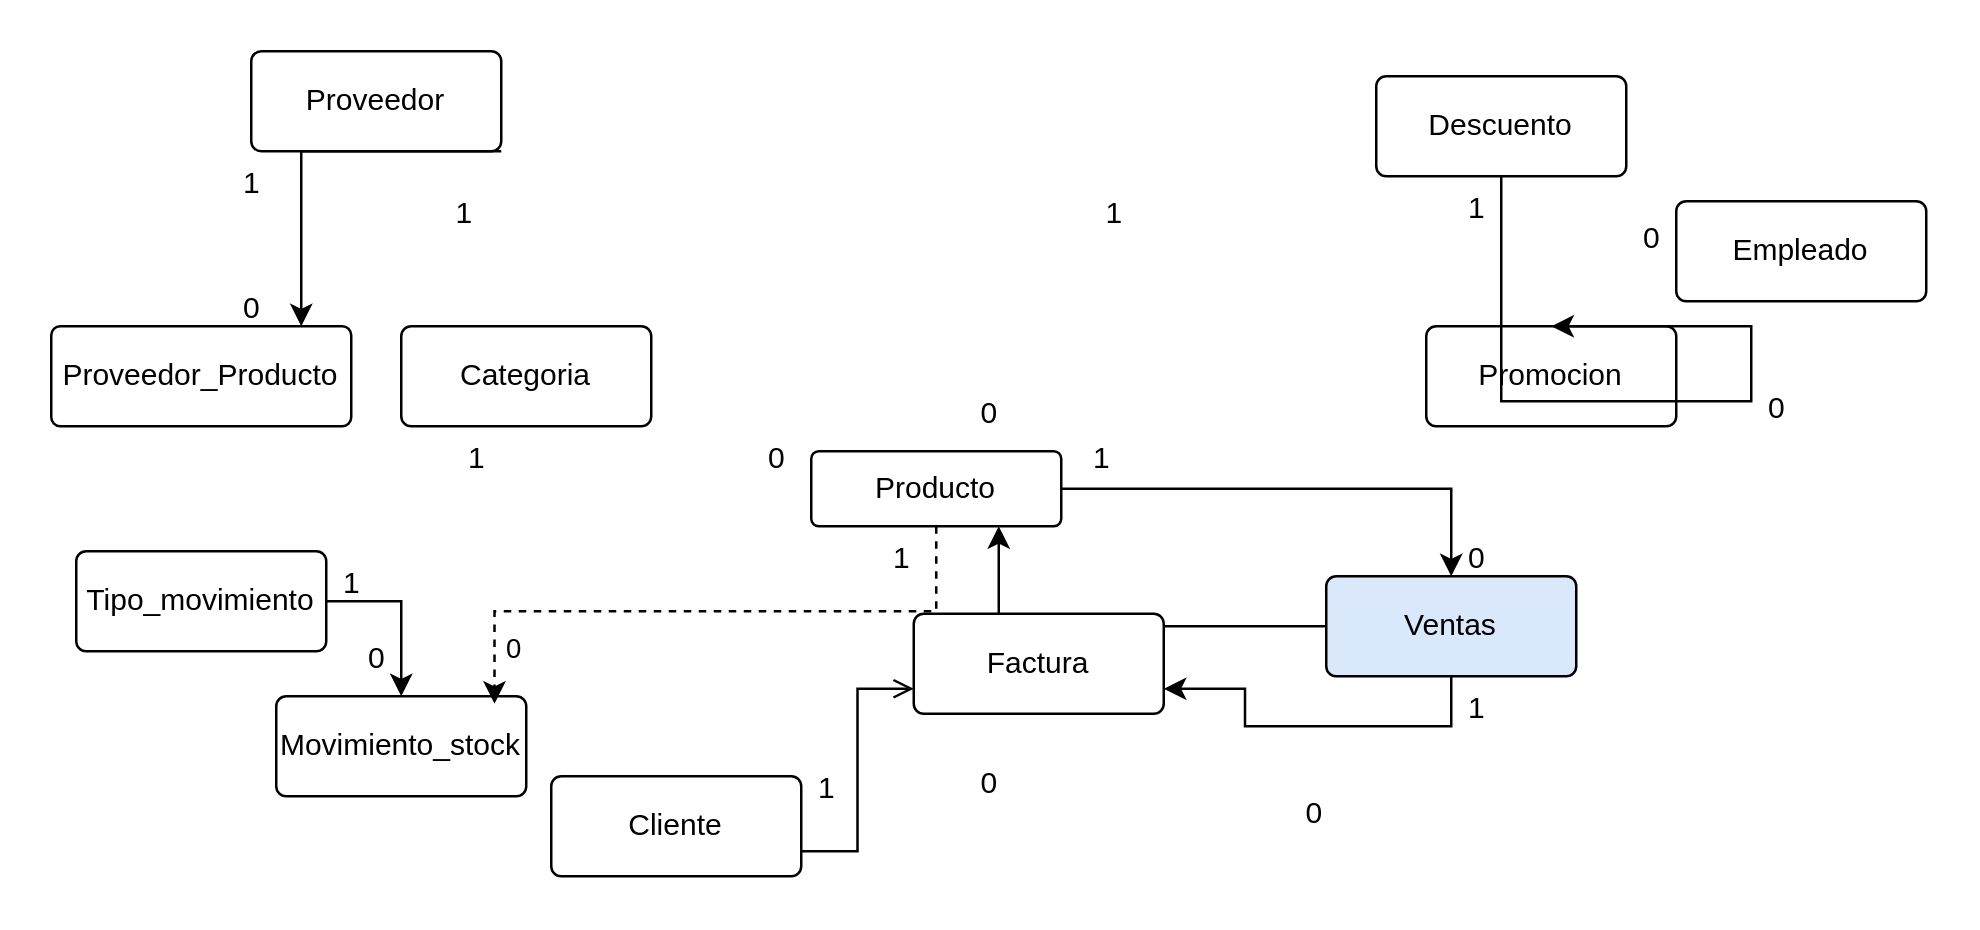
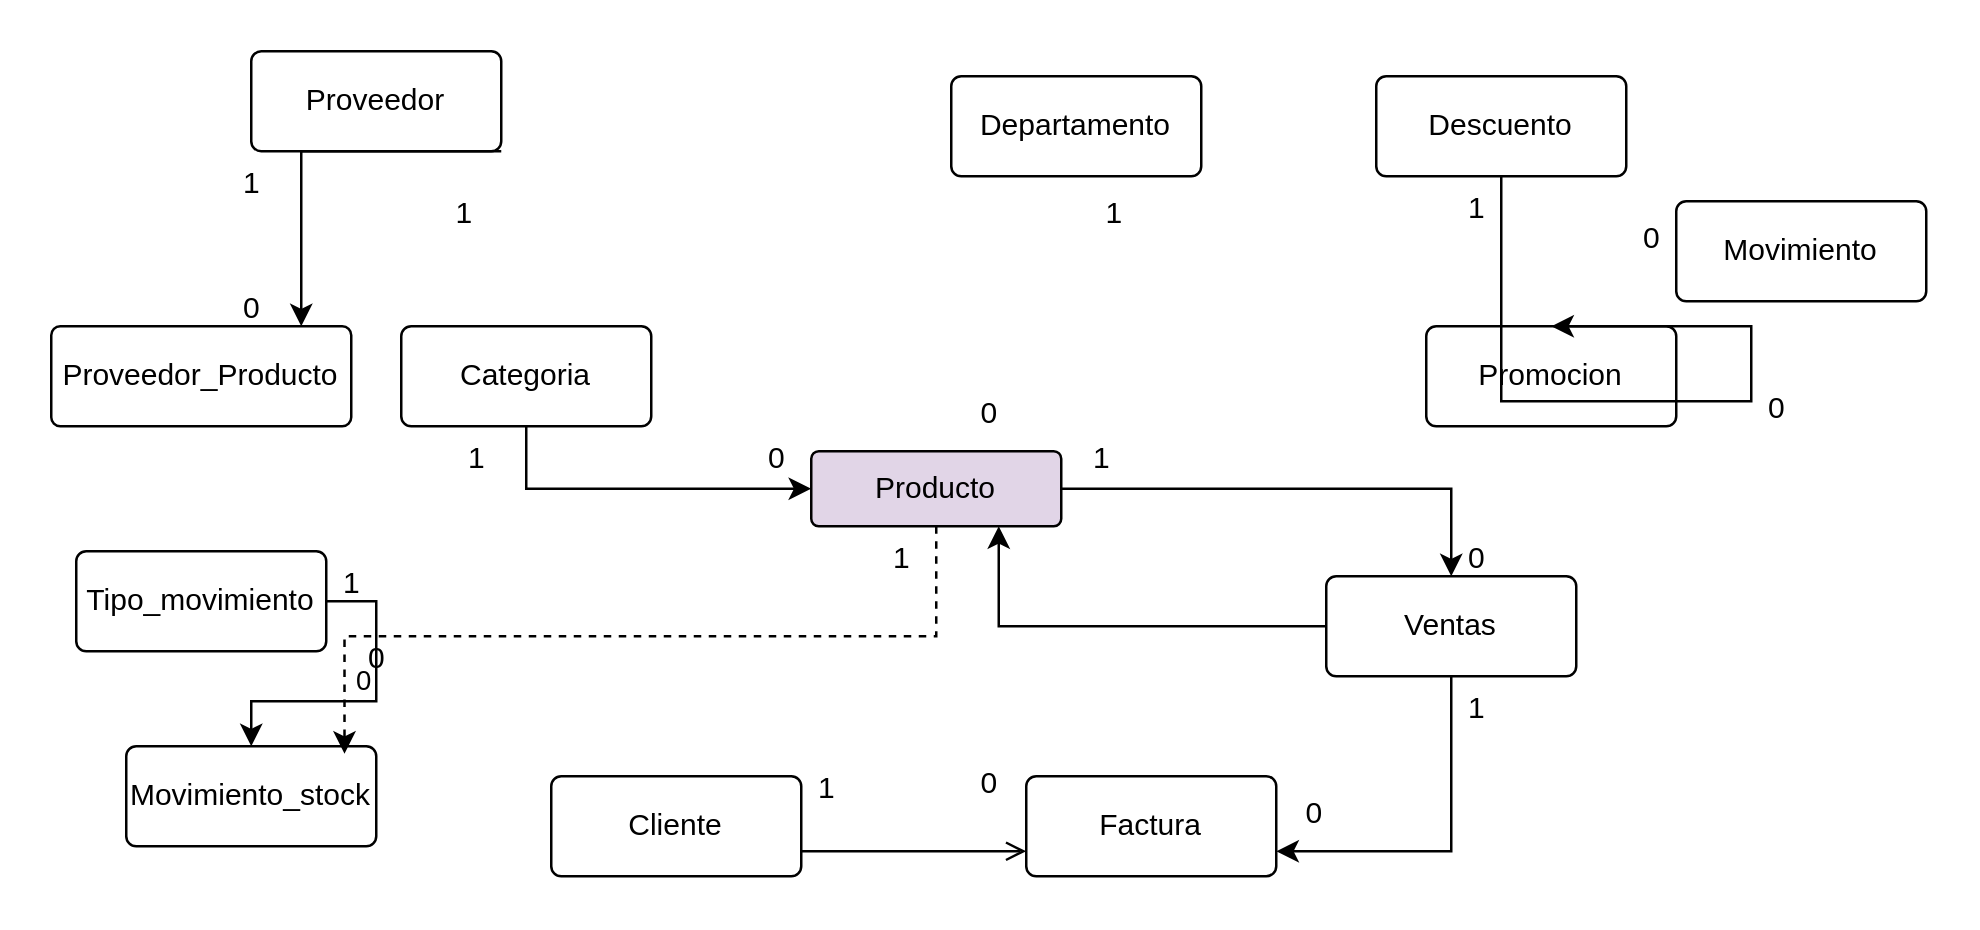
  <mxCell id="0" />
  <mxCell id="1" parent="0" />
  <mxCell id="2" style="edgeStyle=orthogonalEdgeStyle;rounded=0;orthogonalLoop=1;jettySize=auto;html=1;exitX=1;exitY=0.75;exitDx=0;exitDy=0;entryX=0;entryY=0.75;entryDx=0;entryDy=0;endArrow=open;" edge="1" parent="1" source="3" target="22"><mxGeometry relative="1" as="geometry" /></mxCell>
  <mxCell id="3" value="Cliente" style="rounded=1;arcSize=10;whiteSpace=wrap;html=1;align=center;" vertex="1" parent="1"><mxGeometry x="220" y="310" width="100" height="40" as="geometry" /></mxCell>
- <mxCell id="4" value="Movimiento_stock" style="rounded=1;arcSize=10;whiteSpace=wrap;html=1;align=center;" vertex="1" parent="1"><mxGeometry x="110" y="278" width="100" height="40" as="geometry" /></mxCell>
+ <mxCell id="4" value="Movimiento_stock" style="rounded=1;arcSize=10;whiteSpace=wrap;html=1;align=center;" vertex="1" parent="1"><mxGeometry x="50" y="298" width="100" height="40" as="geometry" /></mxCell>
  <mxCell id="5" value="Proveedor_Producto" style="rounded=1;arcSize=9;whiteSpace=wrap;html=1;align=center;" vertex="1" parent="1"><mxGeometry x="20" y="130" width="120" height="40" as="geometry" /></mxCell>
  <mxCell id="6" style="edgeStyle=orthogonalEdgeStyle;rounded=0;orthogonalLoop=1;jettySize=auto;html=1;exitX=1;exitY=0.5;exitDx=0;exitDy=0;entryX=0.5;entryY=0;entryDx=0;entryDy=0;" edge="1" parent="1" source="7" target="4"><mxGeometry relative="1" as="geometry" /></mxCell>
  <mxCell id="7" value="Tipo_movimiento" style="rounded=1;arcSize=10;whiteSpace=wrap;html=1;align=center;" vertex="1" parent="1"><mxGeometry x="30" y="220" width="100" height="40" as="geometry" /></mxCell>
+ <mxCell id="8" value="Departamento" style="rounded=1;arcSize=10;whiteSpace=wrap;html=1;align=center;" vertex="1" parent="1"><mxGeometry x="380" y="30" width="100" height="40" as="geometry" /></mxCell>
+ <mxCell id="9" style="edgeStyle=orthogonalEdgeStyle;rounded=0;orthogonalLoop=1;jettySize=auto;html=1;exitX=0.5;exitY=1;exitDx=0;exitDy=0;entryX=0;entryY=0.5;entryDx=0;entryDy=0;" edge="1" parent="1" source="10" target="21"><mxGeometry relative="1" as="geometry" /></mxCell>
  <mxCell id="10" value="Categoria" style="rounded=1;arcSize=10;whiteSpace=wrap;html=1;align=center;" vertex="1" parent="1"><mxGeometry x="160" y="130" width="100" height="40" as="geometry" /></mxCell>
  <mxCell id="11" style="edgeStyle=orthogonalEdgeStyle;rounded=0;orthogonalLoop=1;jettySize=auto;html=1;exitX=1;exitY=1;exitDx=0;exitDy=0;" edge="1" parent="1" source="12"><mxGeometry relative="1" as="geometry"><mxPoint x="120" y="130" as="targetPoint" /><Array as="points"><mxPoint x="120" y="60" /><mxPoint x="120" y="130" /></Array></mxGeometry></mxCell>
  <mxCell id="12" value="Proveedor" style="rounded=1;arcSize=10;whiteSpace=wrap;html=1;align=center;" vertex="1" parent="1"><mxGeometry x="100" y="20" width="100" height="40" as="geometry" /></mxCell>
  <mxCell id="13" style="edgeStyle=orthogonalEdgeStyle;rounded=0;orthogonalLoop=1;jettySize=auto;html=1;exitX=0.5;exitY=1;exitDx=0;exitDy=0;entryX=1;entryY=0.75;entryDx=0;entryDy=0;" edge="1" parent="1" source="15" target="22"><mxGeometry relative="1" as="geometry" /></mxCell>
  <mxCell id="14" style="edgeStyle=orthogonalEdgeStyle;rounded=0;orthogonalLoop=1;jettySize=auto;html=1;exitX=0;exitY=0.5;exitDx=0;exitDy=0;entryX=0.75;entryY=1;entryDx=0;entryDy=0;" edge="1" parent="1" source="15" target="21"><mxGeometry relative="1" as="geometry" /></mxCell>
- <mxCell id="15" value="Ventas" style="rounded=1;arcSize=10;whiteSpace=wrap;html=1;align=center;fillColor=#dae8fc;" vertex="1" parent="1"><mxGeometry x="530" y="230" width="100" height="40" as="geometry" /></mxCell>
+ <mxCell id="15" value="Ventas" style="rounded=1;arcSize=10;whiteSpace=wrap;html=1;align=center;" vertex="1" parent="1"><mxGeometry x="530" y="230" width="100" height="40" as="geometry" /></mxCell>
  <mxCell id="16" value="Promocion" style="rounded=1;arcSize=10;whiteSpace=wrap;html=1;align=center;" vertex="1" parent="1"><mxGeometry x="570" y="130" width="100" height="40" as="geometry" /></mxCell>
- <mxCell id="17" value="Empleado" style="rounded=1;arcSize=10;whiteSpace=wrap;html=1;align=center;" vertex="1" parent="1"><mxGeometry x="670" y="80" width="100" height="40" as="geometry" /></mxCell>
+ <mxCell id="17" value="Movimiento" style="rounded=1;arcSize=10;whiteSpace=wrap;html=1;align=center;" vertex="1" parent="1"><mxGeometry x="670" y="80" width="100" height="40" as="geometry" /></mxCell>
  <mxCell id="18" style="edgeStyle=orthogonalEdgeStyle;rounded=0;orthogonalLoop=1;jettySize=auto;html=1;exitX=0.5;exitY=1;exitDx=0;exitDy=0;entryX=0.5;entryY=0;entryDx=0;entryDy=0;" edge="1" parent="1" source="19" target="16"><mxGeometry relative="1" as="geometry"><mxPoint x="700" y="160" as="targetPoint" /><Array as="points"><mxPoint x="600" y="160" /><mxPoint x="700" y="160" /></Array></mxGeometry></mxCell>
  <mxCell id="19" value="Descuento" style="rounded=1;arcSize=10;whiteSpace=wrap;html=1;align=center;" vertex="1" parent="1"><mxGeometry x="550" y="30" width="100" height="40" as="geometry" /></mxCell>
  <mxCell id="20" style="edgeStyle=orthogonalEdgeStyle;rounded=0;orthogonalLoop=1;jettySize=auto;html=1;exitX=1;exitY=0.5;exitDx=0;exitDy=0;entryX=0.5;entryY=0;entryDx=0;entryDy=0;" edge="1" parent="1" source="21" target="15"><mxGeometry relative="1" as="geometry" /></mxCell>
- <mxCell id="21" value="Producto" style="rounded=1;arcSize=10;whiteSpace=wrap;html=1;align=center;" vertex="1" parent="1"><mxGeometry x="324" y="180" width="100" height="30" as="geometry" /></mxCell>
- <mxCell id="22" value="Factura" style="rounded=1;arcSize=10;whiteSpace=wrap;html=1;align=center;" vertex="1" parent="1"><mxGeometry x="365" y="245" width="100" height="40" as="geometry" /></mxCell>
+ <mxCell id="21" value="Producto" style="rounded=1;arcSize=10;whiteSpace=wrap;html=1;align=center;fillColor=#e1d5e7;" vertex="1" parent="1"><mxGeometry x="324" y="180" width="100" height="30" as="geometry" /></mxCell>
+ <mxCell id="22" value="Factura" style="rounded=1;arcSize=10;whiteSpace=wrap;html=1;align=center;" vertex="1" parent="1"><mxGeometry x="410" y="310" width="100" height="40" as="geometry" /></mxCell>
  <mxCell id="23" style="edgeStyle=orthogonalEdgeStyle;rounded=0;orthogonalLoop=1;jettySize=auto;html=1;exitX=0.5;exitY=1;exitDx=0;exitDy=0;entryX=0.873;entryY=0.075;entryDx=0;entryDy=0;entryPerimeter=0;dashed=1;" edge="1" parent="1" source="21" target="4"><mxGeometry relative="1" as="geometry" /></mxCell>
  <mxCell id="24" value="0" style="edgeLabel;html=1;align=center;verticalAlign=middle;resizable=0;points=[];" vertex="1" connectable="0" parent="23"><mxGeometry x="0.817" y="7" relative="1" as="geometry"><mxPoint as="offset" /></mxGeometry></mxCell>
  <mxCell id="25" value="1" style="text;html=1;align=center;verticalAlign=middle;resizable=0;points=[];autosize=1;strokeColor=none;fillColor=none;" vertex="1" parent="1"><mxGeometry x="430" y="70" width="30" height="30" as="geometry" /></mxCell>
  <mxCell id="26" value="0" style="text;html=1;align=center;verticalAlign=middle;resizable=0;points=[];autosize=1;strokeColor=none;fillColor=none;" vertex="1" parent="1"><mxGeometry x="645" y="80" width="30" height="30" as="geometry" /></mxCell>
  <mxCell id="27" value="0" style="text;html=1;align=center;verticalAlign=middle;resizable=0;points=[];autosize=1;strokeColor=none;fillColor=none;" vertex="1" parent="1"><mxGeometry x="380" y="150" width="30" height="30" as="geometry" /></mxCell>
  <mxCell id="28" value="1" style="text;html=1;align=center;verticalAlign=middle;resizable=0;points=[];autosize=1;strokeColor=none;fillColor=none;" vertex="1" parent="1"><mxGeometry x="170" y="70" width="30" height="30" as="geometry" /></mxCell>
  <mxCell id="29" value="1" style="text;html=1;align=center;verticalAlign=middle;resizable=0;points=[];autosize=1;strokeColor=none;fillColor=none;" vertex="1" parent="1"><mxGeometry x="85" y="58" width="30" height="30" as="geometry" /></mxCell>
  <mxCell id="30" value="0" style="text;html=1;align=center;verticalAlign=middle;resizable=0;points=[];autosize=1;strokeColor=none;fillColor=none;" vertex="1" parent="1"><mxGeometry x="85" y="108" width="30" height="30" as="geometry" /></mxCell>
  <mxCell id="31" value="1" style="text;html=1;align=center;verticalAlign=middle;resizable=0;points=[];autosize=1;strokeColor=none;fillColor=none;" vertex="1" parent="1"><mxGeometry x="175" y="168" width="30" height="30" as="geometry" /></mxCell>
  <mxCell id="32" value="0" style="text;html=1;align=center;verticalAlign=middle;resizable=0;points=[];autosize=1;strokeColor=none;fillColor=none;" vertex="1" parent="1"><mxGeometry x="295" y="168" width="30" height="30" as="geometry" /></mxCell>
  <mxCell id="33" value="1" style="text;html=1;align=center;verticalAlign=middle;resizable=0;points=[];autosize=1;strokeColor=none;fillColor=none;" vertex="1" parent="1"><mxGeometry x="345" y="208" width="30" height="30" as="geometry" /></mxCell>
  <mxCell id="34" value="0" style="text;html=1;align=center;verticalAlign=middle;resizable=0;points=[];autosize=1;strokeColor=none;fillColor=none;" vertex="1" parent="1"><mxGeometry x="135" y="248" width="30" height="30" as="geometry" /></mxCell>
  <mxCell id="35" value="1" style="text;html=1;align=center;verticalAlign=middle;resizable=0;points=[];autosize=1;strokeColor=none;fillColor=none;" vertex="1" parent="1"><mxGeometry x="125" y="218" width="30" height="30" as="geometry" /></mxCell>
  <mxCell id="36" value="1" style="text;html=1;align=center;verticalAlign=middle;resizable=0;points=[];autosize=1;strokeColor=none;fillColor=none;" vertex="1" parent="1"><mxGeometry x="425" y="168" width="30" height="30" as="geometry" /></mxCell>
  <mxCell id="37" value="0" style="text;html=1;align=center;verticalAlign=middle;resizable=0;points=[];autosize=1;strokeColor=none;fillColor=none;" vertex="1" parent="1"><mxGeometry x="575" y="208" width="30" height="30" as="geometry" /></mxCell>
  <mxCell id="38" value="1" style="text;html=1;align=center;verticalAlign=middle;resizable=0;points=[];autosize=1;strokeColor=none;fillColor=none;" vertex="1" parent="1"><mxGeometry x="575" y="268" width="30" height="30" as="geometry" /></mxCell>
  <mxCell id="39" value="0" style="text;html=1;align=center;verticalAlign=middle;resizable=0;points=[];autosize=1;strokeColor=none;fillColor=none;" vertex="1" parent="1"><mxGeometry x="510" y="310" width="30" height="30" as="geometry" /></mxCell>
  <mxCell id="40" value="1" style="text;html=1;align=center;verticalAlign=middle;resizable=0;points=[];autosize=1;strokeColor=none;fillColor=none;" vertex="1" parent="1"><mxGeometry x="315" y="300" width="30" height="30" as="geometry" /></mxCell>
  <mxCell id="41" value="0" style="text;html=1;align=center;verticalAlign=middle;resizable=0;points=[];autosize=1;strokeColor=none;fillColor=none;" vertex="1" parent="1"><mxGeometry x="380" y="298" width="30" height="30" as="geometry" /></mxCell>
  <mxCell id="42" value="1" style="text;html=1;align=center;verticalAlign=middle;resizable=0;points=[];autosize=1;strokeColor=none;fillColor=none;" vertex="1" parent="1"><mxGeometry x="575" y="68" width="30" height="30" as="geometry" /></mxCell>
  <mxCell id="43" value="0" style="text;html=1;align=center;verticalAlign=middle;resizable=0;points=[];autosize=1;strokeColor=none;fillColor=none;" vertex="1" parent="1"><mxGeometry x="695" y="148" width="30" height="30" as="geometry" /></mxCell>
